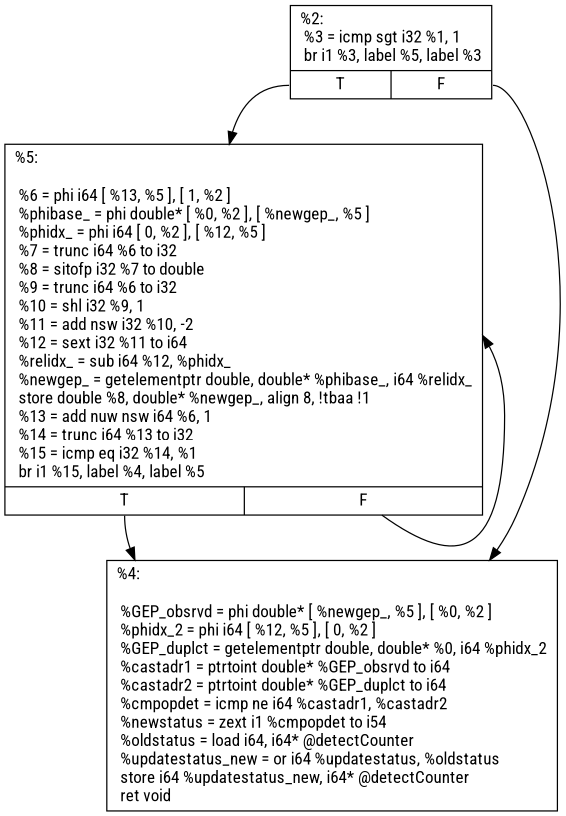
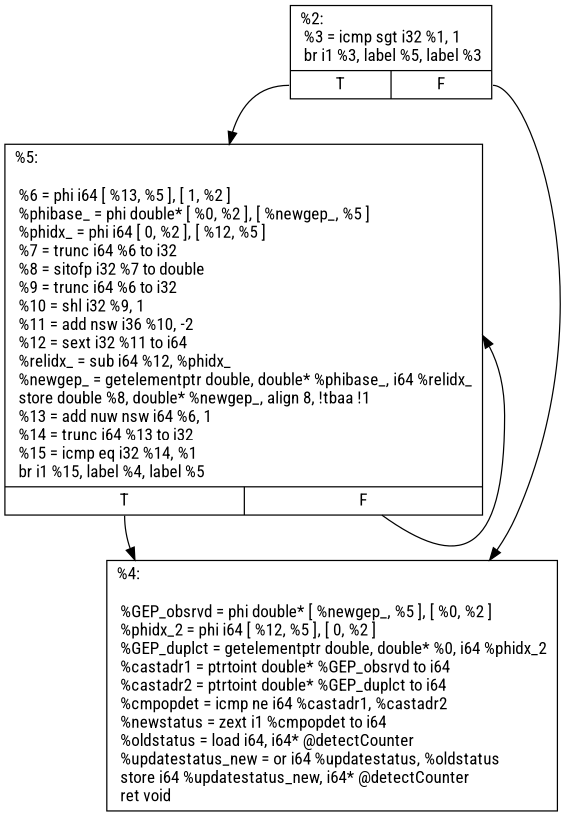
  digraph {
    fontname="Roboto Condensed"
    node [fontname="Roboto Condensed" shape=record]
    edge [fontname="Roboto Condensed" tailport=s0]
    n1 [label="{%2:\l  %3 = icmp sgt i32 %1, 1\l  br i1 %3, label %5, label %3\l|{<s0>T|<s1>F}}"]
-   n2 [label="{%5:\l\l  %6 = phi i64 [ %13, %5 ], [ 1, %2 ]\l  %phibase_ = phi double* [ %0, %2 ], [ %newgep_, %5 ]\l  %phidx_ = phi i64 [ 0, %2 ], [ %12, %5 ]\l  %7 = trunc i64 %6 to i32\l  %8 = sitofp i32 %7 to double\l  %9 = trunc i64 %6 to i32\l  %10 = shl i32 %9, 1\l  %11 = add nsw i32 %10, -2\l  %12 = sext i32 %11 to i64\l  %relidx_ = sub i64 %12, %phidx_\l  %newgep_ = getelementptr double, double* %phibase_, i64 %relidx_\l  store double %8, double* %newgep_, align 8, !tbaa !1\l  %13 = add nuw nsw i64 %6, 1\l  %14 = trunc i64 %13 to i32\l  %15 = icmp eq i32 %14, %1\l  br i1 %15, label %4, label %5\l|{<s0>T|<s1>F}}"]
-   n3 [label="{%4:\l\l  %GEP_obsrvd = phi double* [ %newgep_, %5 ], [ %0, %2 ]\l  %phidx_2 = phi i64 [ %12, %5 ], [ 0, %2 ]\l  %GEP_duplct = getelementptr double, double* %0, i64 %phidx_2\l  %castadr1 = ptrtoint double* %GEP_obsrvd to i64\l  %castadr2 = ptrtoint double* %GEP_duplct to i64\l  %cmpopdet = icmp ne i64 %castadr1, %castadr2\l  %newstatus = zext i1 %cmpopdet to i54\l  %oldstatus = load i64, i64* @detectCounter\l  %updatestatus_new = or i64 %updatestatus, %oldstatus\l  store i64 %updatestatus_new, i64* @detectCounter\l  ret void\l}"]
+   n2 [label="{%5:\l\l  %6 = phi i64 [ %13, %5 ], [ 1, %2 ]\l  %phibase_ = phi double* [ %0, %2 ], [ %newgep_, %5 ]\l  %phidx_ = phi i64 [ 0, %2 ], [ %12, %5 ]\l  %7 = trunc i64 %6 to i32\l  %8 = sitofp i32 %7 to double\l  %9 = trunc i64 %6 to i32\l  %10 = shl i32 %9, 1\l  %11 = add nsw i36 %10, -2\l  %12 = sext i32 %11 to i64\l  %relidx_ = sub i64 %12, %phidx_\l  %newgep_ = getelementptr double, double* %phibase_, i64 %relidx_\l  store double %8, double* %newgep_, align 8, !tbaa !1\l  %13 = add nuw nsw i64 %6, 1\l  %14 = trunc i64 %13 to i32\l  %15 = icmp eq i32 %14, %1\l  br i1 %15, label %4, label %5\l|{<s0>T|<s1>F}}"]
+   n3 [label="{%4:\l\l  %GEP_obsrvd = phi double* [ %newgep_, %5 ], [ %0, %2 ]\l  %phidx_2 = phi i64 [ %12, %5 ], [ 0, %2 ]\l  %GEP_duplct = getelementptr double, double* %0, i64 %phidx_2\l  %castadr1 = ptrtoint double* %GEP_obsrvd to i64\l  %castadr2 = ptrtoint double* %GEP_duplct to i64\l  %cmpopdet = icmp ne i64 %castadr1, %castadr2\l  %newstatus = zext i1 %cmpopdet to i64\l  %oldstatus = load i64, i64* @detectCounter\l  %updatestatus_new = or i64 %updatestatus, %oldstatus\l  store i64 %updatestatus_new, i64* @detectCounter\l  ret void\l}"]
    n1 -> n2
    n1 -> n3 [tailport=s1]
    n2 -> n2 [tailport=s1]
    n2 -> n3
  }
